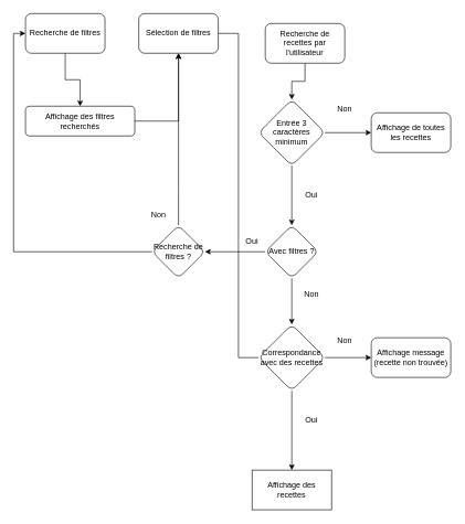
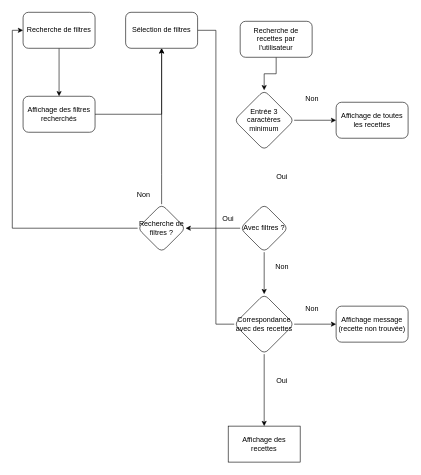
  <mxCell id="0" />
  <mxCell id="1" parent="0" />
  <mxCell id="2" value="" style="edgeStyle=orthogonalEdgeStyle;rounded=0;orthogonalLoop=1;jettySize=auto;metaEdit=0;html=1;" edge="1" parent="1" source="3" target="6"><mxGeometry relative="1" as="geometry" /></mxCell>
  <mxCell id="3" value="Recherche de recettes par l'utilisateur" style="rounded=1;whiteSpace=wrap;html=1;" vertex="1" parent="1"><mxGeometry x="400" y="35" width="120" height="60" as="geometry" /></mxCell>
  <mxCell id="4" value="" style="edgeStyle=orthogonalEdgeStyle;rounded=0;orthogonalLoop=1;jettySize=auto;html=1;" edge="1" parent="1" source="6" target="8"><mxGeometry relative="1" as="geometry" /></mxCell>
- <mxCell id="5" value="" style="edgeStyle=orthogonalEdgeStyle;rounded=0;orthogonalLoop=1;jettySize=auto;html=1;" edge="1" parent="1" source="6" target="22"><mxGeometry relative="1" as="geometry" /></mxCell>
  <mxCell id="6" value="Entrée 3 caractères minimum" style="rhombus;whiteSpace=wrap;html=1;rounded=1;" vertex="1" parent="1"><mxGeometry x="390" y="150" width="100" height="100" as="geometry" /></mxCell>
  <mxCell id="7" value="Affichage des recettes" style="whiteSpace=wrap;html=1;rounded=0;" vertex="1" parent="1"><mxGeometry y="710" width="120" height="60" as="geometry" x="380" /></mxCell>
  <mxCell id="8" value="Affichage de toutes les recettes" style="whiteSpace=wrap;html=1;rounded=1;" vertex="1" parent="1"><mxGeometry x="560" y="170" width="120" height="60" as="geometry" /></mxCell>
  <mxCell id="9" value="Non" style="text;html=1;strokeColor=none;fillColor=none;align=center;verticalAlign=middle;whiteSpace=wrap;rounded=0;" vertex="1" parent="1"><mxGeometry x="490" y="150" width="60" height="30" as="geometry" /></mxCell>
  <mxCell id="10" style="edgeStyle=orthogonalEdgeStyle;rounded=0;orthogonalLoop=1;jettySize=auto;html=1;" edge="1" parent="1" source="12" target="7"><mxGeometry relative="1" as="geometry" /></mxCell>
  <mxCell id="11" value="" style="edgeStyle=orthogonalEdgeStyle;rounded=0;orthogonalLoop=1;jettySize=auto;html=1;" edge="1" parent="1" source="12" target="13"><mxGeometry relative="1" as="geometry" /></mxCell>
  <mxCell id="12" value="Correspondance avec des recettes" style="rhombus;whiteSpace=wrap;html=1;rounded=1;" vertex="1" parent="1"><mxGeometry x="390" y="490" width="100" height="100" as="geometry" /></mxCell>
  <mxCell id="13" value="Affichage message (recette non trouvée)" style="whiteSpace=wrap;html=1;rounded=1;" vertex="1" parent="1"><mxGeometry x="560" y="510" width="120" height="60" as="geometry" /></mxCell>
  <mxCell id="14" style="edgeStyle=orthogonalEdgeStyle;rounded=0;orthogonalLoop=1;jettySize=auto;html=1;entryX=0;entryY=0.5;entryDx=0;entryDy=0;endArrow=none;" edge="1" parent="1" source="15" target="12"><mxGeometry relative="1" as="geometry" /></mxCell>
  <mxCell id="15" value="Sélection de filtres" style="rounded=1;whiteSpace=wrap;html=1;" vertex="1" parent="1"><mxGeometry x="209" y="20" width="120" height="60" as="geometry" /></mxCell>
  <mxCell id="16" value="" style="edgeStyle=orthogonalEdgeStyle;rounded=0;orthogonalLoop=1;jettySize=auto;html=1;" edge="1" parent="1" source="17" target="19"><mxGeometry relative="1" as="geometry" /></mxCell>
  <mxCell id="17" value="Recherche de filtres" style="rounded=1;whiteSpace=wrap;html=1;" vertex="1" parent="1"><mxGeometry x="38" y="20" width="120" height="60" as="geometry" /></mxCell>
  <mxCell id="18" style="edgeStyle=orthogonalEdgeStyle;rounded=0;orthogonalLoop=1;jettySize=auto;html=1;entryX=0.5;entryY=1;entryDx=0;entryDy=0;" edge="1" parent="1" source="19" target="15"><mxGeometry relative="1" as="geometry" /></mxCell>
- <mxCell id="19" value="Affichage des filtres recherchés" style="whiteSpace=wrap;html=1;rounded=1;" vertex="1" parent="1"><mxGeometry x="38" y="160" width="165" height="45" as="geometry" /></mxCell>
+ <mxCell id="19" value="Affichage des filtres recherchés" style="whiteSpace=wrap;html=1;rounded=1;" vertex="1" parent="1"><mxGeometry x="38" y="160" width="120" height="60" as="geometry" /></mxCell>
  <mxCell id="20" style="edgeStyle=orthogonalEdgeStyle;rounded=0;orthogonalLoop=1;jettySize=auto;html=1;entryX=0.5;entryY=0;entryDx=0;entryDy=0;" edge="1" parent="1" source="22" target="12"><mxGeometry relative="1" as="geometry" /></mxCell>
  <mxCell id="21" value="" style="edgeStyle=orthogonalEdgeStyle;rounded=0;orthogonalLoop=1;jettySize=auto;html=1;" edge="1" parent="1" source="22" target="26"><mxGeometry relative="1" as="geometry" /></mxCell>
  <mxCell id="22" value="Avec filtres ?" style="rhombus;whiteSpace=wrap;html=1;rounded=1;" vertex="1" parent="1"><mxGeometry x="400" y="340" width="80" height="80" as="geometry" /></mxCell>
  <mxCell id="23" value="Non" style="text;html=1;strokeColor=none;fillColor=none;align=center;verticalAlign=middle;whiteSpace=wrap;rounded=0;" vertex="1" parent="1"><mxGeometry x="440" y="430" width="60" height="30" as="geometry" /></mxCell>
  <mxCell id="24" style="edgeStyle=orthogonalEdgeStyle;rounded=0;orthogonalLoop=1;jettySize=auto;html=1;entryX=0.5;entryY=1;entryDx=0;entryDy=0;" edge="1" parent="1" source="26" target="15"><mxGeometry relative="1" as="geometry"><Array as="points"><mxPoint x="269" y="290" /><mxPoint x="269" y="290" /></Array></mxGeometry></mxCell>
  <mxCell id="25" style="edgeStyle=orthogonalEdgeStyle;rounded=0;orthogonalLoop=1;jettySize=auto;html=1;entryX=0;entryY=0.5;entryDx=0;entryDy=0;" edge="1" parent="1" source="26" target="17"><mxGeometry relative="1" as="geometry"><mxPoint x="100" y="90" as="targetPoint" /><Array as="points"><mxPoint x="20" y="380" /><mxPoint x="20" y="50" /></Array></mxGeometry></mxCell>
  <mxCell id="26" value="Recherche de filtres ?" style="rhombus;whiteSpace=wrap;html=1;rounded=1;" vertex="1" parent="1"><mxGeometry x="229" y="340" width="80" height="80" as="geometry" /></mxCell>
  <mxCell id="27" value="Oui" style="text;html=1;strokeColor=none;fillColor=none;align=center;verticalAlign=middle;whiteSpace=wrap;rounded=0;" vertex="1" parent="1"><mxGeometry x="350" y="350" width="60" height="30" as="geometry" /></mxCell>
  <mxCell id="28" value="Non" style="text;html=1;strokeColor=none;fillColor=none;align=center;verticalAlign=middle;whiteSpace=wrap;rounded=0;" vertex="1" parent="1"><mxGeometry x="209" y="310" width="60" height="30" as="geometry" /></mxCell>
  <mxCell id="29" value="Non" style="text;html=1;strokeColor=none;fillColor=none;align=center;verticalAlign=middle;whiteSpace=wrap;rounded=0;" vertex="1" parent="1"><mxGeometry x="490" y="500" width="60" height="30" as="geometry" /></mxCell>
  <mxCell id="30" value="Oui" style="text;html=1;strokeColor=none;fillColor=none;align=center;verticalAlign=middle;whiteSpace=wrap;rounded=0;" vertex="1" parent="1"><mxGeometry x="440" y="620" width="60" height="30" as="geometry" /></mxCell>
  <mxCell id="31" value="Oui" style="text;html=1;strokeColor=none;fillColor=none;align=center;verticalAlign=middle;whiteSpace=wrap;rounded=0;" vertex="1" parent="1"><mxGeometry x="440" y="280" width="60" height="30" as="geometry" /></mxCell>
